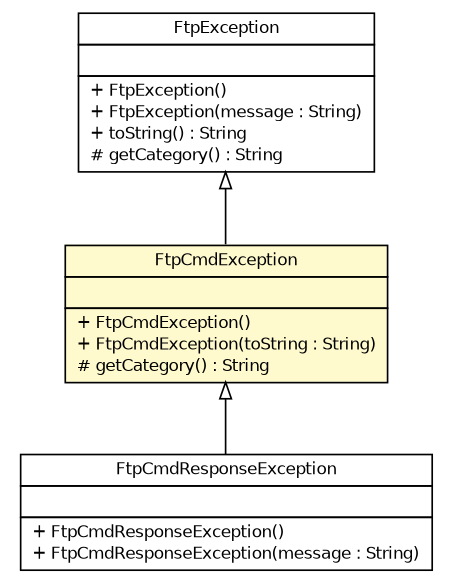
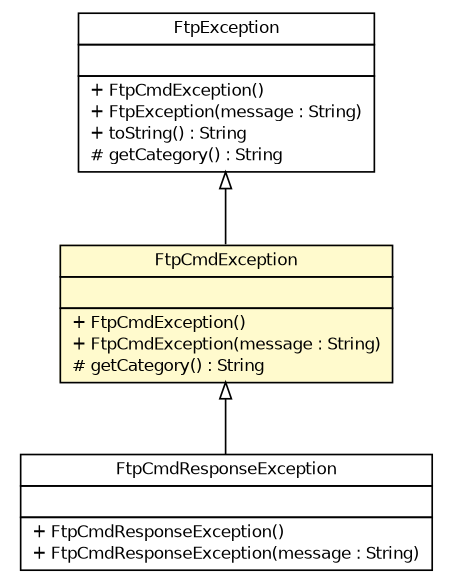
  digraph {
    nodesep=0.25
    ranksep=0.5
    node [fontcolor=black fontname=Helvetica fontsize=10.0 shape=plaintext]
    edge [arrowtail=empty dir=back fontname=Helvetica fontsize=10 headport=p labelfontname=Helvetica labelfontsize=10 tailport=p]
    n1 [label=<<table title="com.apporiented.hermesftp.exception.FtpCmdResponseException" border="0" cellborder="1" cellspacing="0" cellpadding="2" port="p" href="./FtpCmdResponseException.html"> 		<tr><td><table border="0" cellspacing="0" cellpadding="1"> <tr><td align="center" balign="center"> FtpCmdResponseException </td></tr> 		</table></td></tr> 		<tr><td><table border="0" cellspacing="0" cellpadding="1"> <tr><td align="left" balign="left">  </td></tr> 		</table></td></tr> 		<tr><td><table border="0" cellspacing="0" cellpadding="1"> <tr><td align="left" balign="left"> + FtpCmdResponseException() </td></tr> <tr><td align="left" balign="left"> + FtpCmdResponseException(message : String) </td></tr> 		</table></td></tr> 		</table>>]
-   n2 [label=<<table title="com.apporiented.hermesftp.exception.FtpException" border="0" cellborder="1" cellspacing="0" cellpadding="2" port="p" href="./FtpException.html"> 		<tr><td><table border="0" cellspacing="0" cellpadding="1"> <tr><td align="center" balign="center"> FtpException </td></tr> 		</table></td></tr> 		<tr><td><table border="0" cellspacing="0" cellpadding="1"> <tr><td align="left" balign="left">  </td></tr> 		</table></td></tr> 		<tr><td><table border="0" cellspacing="0" cellpadding="1"> <tr><td align="left" balign="left"> + FtpException() </td></tr> <tr><td align="left" balign="left"> + FtpException(message : String) </td></tr> <tr><td align="left" balign="left"> + toString() : String </td></tr> <tr><td align="left" balign="left"> # getCategory() : String </td></tr> 		</table></td></tr> 		</table>>]
-   n3 [label=<<table title="com.apporiented.hermesftp.exception.FtpCmdException" border="0" cellborder="1" cellspacing="0" cellpadding="2" port="p" bgcolor="lemonChiffon" href="./FtpCmdException.html"> 		<tr><td><table border="0" cellspacing="0" cellpadding="1"> <tr><td align="center" balign="center"> FtpCmdException </td></tr> 		</table></td></tr> 		<tr><td><table border="0" cellspacing="0" cellpadding="1"> <tr><td align="left" balign="left">  </td></tr> 		</table></td></tr> 		<tr><td><table border="0" cellspacing="0" cellpadding="1"> <tr><td align="left" balign="left"> + FtpCmdException() </td></tr> <tr><td align="left" balign="left"> + FtpCmdException(toString : String) </td></tr> <tr><td align="left" balign="left"> # getCategory() : String </td></tr> 		</table></td></tr> 		</table>>]
+   n2 [label=<<table title="com.apporiented.hermesftp.exception.FtpException" border="0" cellborder="1" cellspacing="0" cellpadding="2" port="p" href="./FtpException.html"> 		<tr><td><table border="0" cellspacing="0" cellpadding="1"> <tr><td align="center" balign="center"> FtpException </td></tr> 		</table></td></tr> 		<tr><td><table border="0" cellspacing="0" cellpadding="1"> <tr><td align="left" balign="left">  </td></tr> 		</table></td></tr> 		<tr><td><table border="0" cellspacing="0" cellpadding="1"> <tr><td align="left" balign="left"> + FtpCmdException() </td></tr> <tr><td align="left" balign="left"> + FtpException(message : String) </td></tr> <tr><td align="left" balign="left"> + toString() : String </td></tr> <tr><td align="left" balign="left"> # getCategory() : String </td></tr> 		</table></td></tr> 		</table>>]
+   n3 [label=<<table title="com.apporiented.hermesftp.exception.FtpCmdException" border="0" cellborder="1" cellspacing="0" cellpadding="2" port="p" bgcolor="lemonChiffon" href="./FtpCmdException.html"> 		<tr><td><table border="0" cellspacing="0" cellpadding="1"> <tr><td align="center" balign="center"> FtpCmdException </td></tr> 		</table></td></tr> 		<tr><td><table border="0" cellspacing="0" cellpadding="1"> <tr><td align="left" balign="left">  </td></tr> 		</table></td></tr> 		<tr><td><table border="0" cellspacing="0" cellpadding="1"> <tr><td align="left" balign="left"> + FtpCmdException() </td></tr> <tr><td align="left" balign="left"> + FtpCmdException(message : String) </td></tr> <tr><td align="left" balign="left"> # getCategory() : String </td></tr> 		</table></td></tr> 		</table>>]
    n2 -> n3
    n3 -> n1
  }
